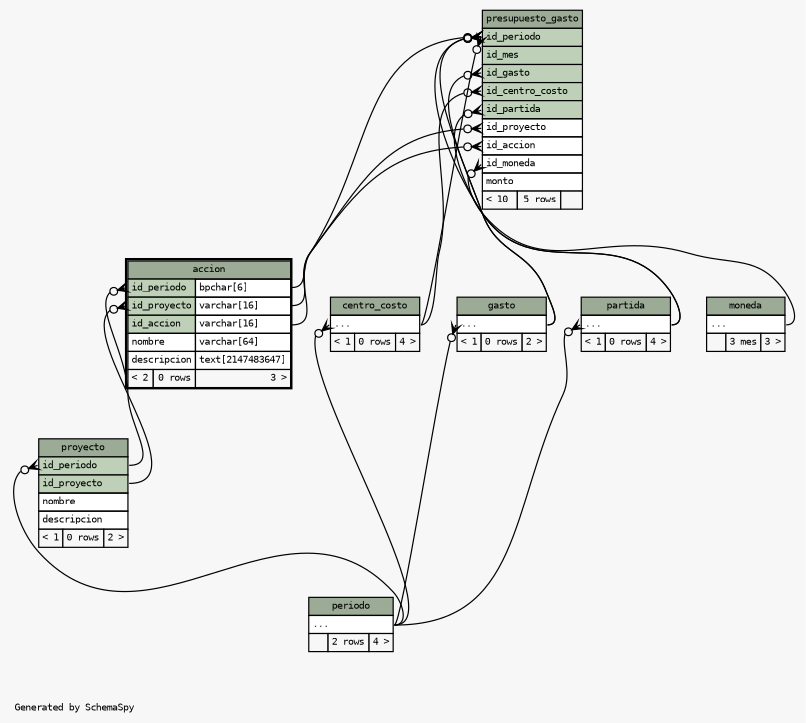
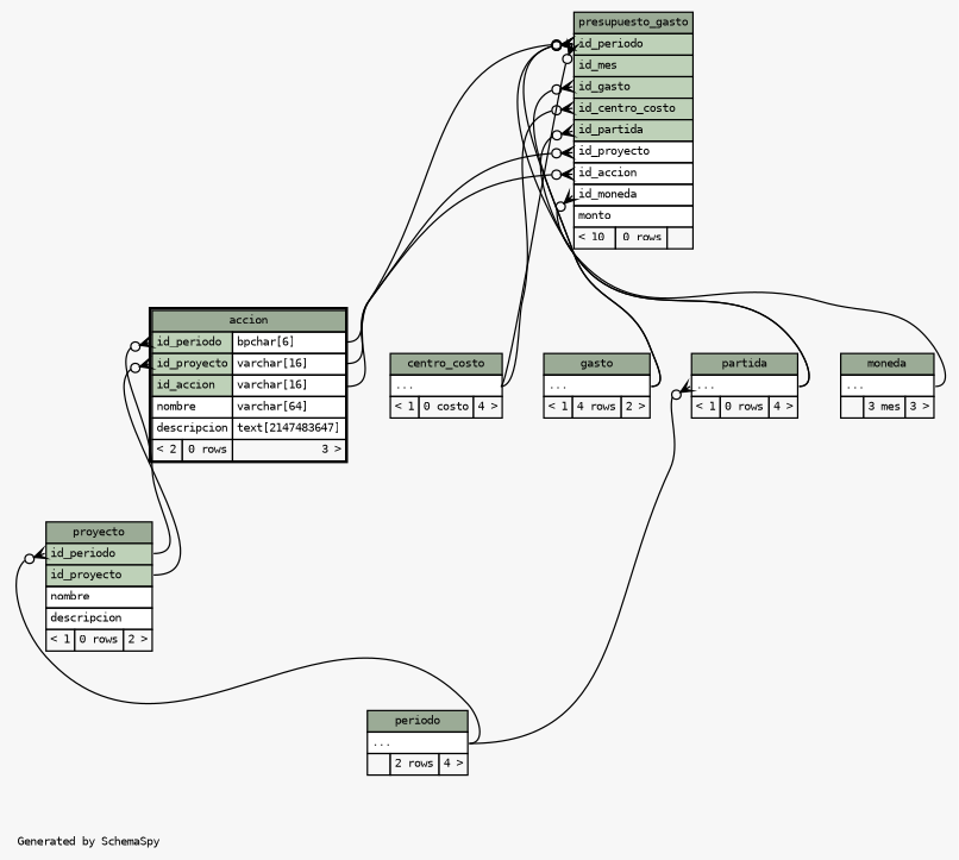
  digraph {
    bgcolor="#f7f7f7"
    fontname=monospace
    fontsize=8
    label="\nGenerated by SchemaSpy"
    labeljust=l
    nodesep=0.18
    rankdir=TB
    ranksep=0.46
    node [fontname=monospace fontsize=8 shape=plaintext]
    edge [arrowhead=none arrowsize=0.8 arrowtail=crowodot dir=back headport="elipses:e" tailport="id_periodo:w"]
    n1 [label=<     <TABLE BORDER="2" CELLBORDER="1" CELLSPACING="0" BGCOLOR="#ffffff">       <TR><TD COLSPAN="3" BGCOLOR="#9bab96" ALIGN="CENTER">accion</TD></TR>       <TR><TD PORT="id_periodo" COLSPAN="2" BGCOLOR="#bed1b8" ALIGN="LEFT">id_periodo</TD><TD PORT="id_periodo.type" ALIGN="LEFT">bpchar[6]</TD></TR>       <TR><TD PORT="id_proyecto" COLSPAN="2" BGCOLOR="#bed1b8" ALIGN="LEFT">id_proyecto</TD><TD PORT="id_proyecto.type" ALIGN="LEFT">varchar[16]</TD></TR>       <TR><TD PORT="id_accion" COLSPAN="2" BGCOLOR="#bed1b8" ALIGN="LEFT">id_accion</TD><TD PORT="id_accion.type" ALIGN="LEFT">varchar[16]</TD></TR>       <TR><TD PORT="nombre" COLSPAN="2" ALIGN="LEFT">nombre</TD><TD PORT="nombre.type" ALIGN="LEFT">varchar[64]</TD></TR>       <TR><TD PORT="descripcion" COLSPAN="2" ALIGN="LEFT">descripcion</TD><TD PORT="descripcion.type" ALIGN="LEFT">text[2147483647]</TD></TR>       <TR><TD ALIGN="LEFT" BGCOLOR="#f7f7f7">&lt; 2</TD><TD ALIGN="RIGHT" BGCOLOR="#f7f7f7">0 rows</TD><TD ALIGN="RIGHT" BGCOLOR="#f7f7f7">3 &gt;</TD></TR>     </TABLE>>]
    n2 [label=<     <TABLE BORDER="0" CELLBORDER="1" CELLSPACING="0" BGCOLOR="#ffffff">       <TR><TD COLSPAN="3" BGCOLOR="#9bab96" ALIGN="CENTER">proyecto</TD></TR>       <TR><TD PORT="id_periodo" COLSPAN="3" BGCOLOR="#bed1b8" ALIGN="LEFT">id_periodo</TD></TR>       <TR><TD PORT="id_proyecto" COLSPAN="3" BGCOLOR="#bed1b8" ALIGN="LEFT">id_proyecto</TD></TR>       <TR><TD PORT="nombre" COLSPAN="3" ALIGN="LEFT">nombre</TD></TR>       <TR><TD PORT="descripcion" COLSPAN="3" ALIGN="LEFT">descripcion</TD></TR>       <TR><TD ALIGN="LEFT" BGCOLOR="#f7f7f7">&lt; 1</TD><TD ALIGN="RIGHT" BGCOLOR="#f7f7f7">0 rows</TD><TD ALIGN="RIGHT" BGCOLOR="#f7f7f7">2 &gt;</TD></TR>     </TABLE>>]
    n3 [label=<     <TABLE BORDER="0" CELLBORDER="1" CELLSPACING="0" BGCOLOR="#ffffff">       <TR><TD COLSPAN="3" BGCOLOR="#9bab96" ALIGN="CENTER">periodo</TD></TR>       <TR><TD PORT="elipses" COLSPAN="3" ALIGN="LEFT">...</TD></TR>       <TR><TD ALIGN="LEFT" BGCOLOR="#f7f7f7">  </TD><TD ALIGN="RIGHT" BGCOLOR="#f7f7f7">2 rows</TD><TD ALIGN="RIGHT" BGCOLOR="#f7f7f7">4 &gt;</TD></TR>     </TABLE>>]
-   n4 [label=<     <TABLE BORDER="0" CELLBORDER="1" CELLSPACING="0" BGCOLOR="#ffffff">       <TR><TD COLSPAN="3" BGCOLOR="#9bab96" ALIGN="CENTER">centro_costo</TD></TR>       <TR><TD PORT="elipses" COLSPAN="3" ALIGN="LEFT">...</TD></TR>       <TR><TD ALIGN="LEFT" BGCOLOR="#f7f7f7">&lt; 1</TD><TD ALIGN="RIGHT" BGCOLOR="#f7f7f7">0 rows</TD><TD ALIGN="RIGHT" BGCOLOR="#f7f7f7">4 &gt;</TD></TR>     </TABLE>>]
-   n5 [label=<     <TABLE BORDER="0" CELLBORDER="1" CELLSPACING="0" BGCOLOR="#ffffff">       <TR><TD COLSPAN="3" BGCOLOR="#9bab96" ALIGN="CENTER">gasto</TD></TR>       <TR><TD PORT="elipses" COLSPAN="3" ALIGN="LEFT">...</TD></TR>       <TR><TD ALIGN="LEFT" BGCOLOR="#f7f7f7">&lt; 1</TD><TD ALIGN="RIGHT" BGCOLOR="#f7f7f7">0 rows</TD><TD ALIGN="RIGHT" BGCOLOR="#f7f7f7">2 &gt;</TD></TR>     </TABLE>>]
+   n4 [label=<     <TABLE BORDER="0" CELLBORDER="1" CELLSPACING="0" BGCOLOR="#ffffff">       <TR><TD COLSPAN="3" BGCOLOR="#9bab96" ALIGN="CENTER">centro_costo</TD></TR>       <TR><TD PORT="elipses" COLSPAN="3" ALIGN="LEFT">...</TD></TR>       <TR><TD ALIGN="LEFT" BGCOLOR="#f7f7f7">&lt; 1</TD><TD ALIGN="RIGHT" BGCOLOR="#f7f7f7">0 costo</TD><TD ALIGN="RIGHT" BGCOLOR="#f7f7f7">4 &gt;</TD></TR>     </TABLE>>]
+   n5 [label=<     <TABLE BORDER="0" CELLBORDER="1" CELLSPACING="0" BGCOLOR="#ffffff">       <TR><TD COLSPAN="3" BGCOLOR="#9bab96" ALIGN="CENTER">gasto</TD></TR>       <TR><TD PORT="elipses" COLSPAN="3" ALIGN="LEFT">...</TD></TR>       <TR><TD ALIGN="LEFT" BGCOLOR="#f7f7f7">&lt; 1</TD><TD ALIGN="RIGHT" BGCOLOR="#f7f7f7">4 rows</TD><TD ALIGN="RIGHT" BGCOLOR="#f7f7f7">2 &gt;</TD></TR>     </TABLE>>]
    n6 [label=<     <TABLE BORDER="0" CELLBORDER="1" CELLSPACING="0" BGCOLOR="#ffffff">       <TR><TD COLSPAN="3" BGCOLOR="#9bab96" ALIGN="CENTER">partida</TD></TR>       <TR><TD PORT="elipses" COLSPAN="3" ALIGN="LEFT">...</TD></TR>       <TR><TD ALIGN="LEFT" BGCOLOR="#f7f7f7">&lt; 1</TD><TD ALIGN="RIGHT" BGCOLOR="#f7f7f7">0 rows</TD><TD ALIGN="RIGHT" BGCOLOR="#f7f7f7">4 &gt;</TD></TR>     </TABLE>>]
-   n7 [label=<     <TABLE BORDER="0" CELLBORDER="1" CELLSPACING="0" BGCOLOR="#ffffff">       <TR><TD COLSPAN="3" BGCOLOR="#9bab96" ALIGN="CENTER">presupuesto_gasto</TD></TR>       <TR><TD PORT="id_periodo" COLSPAN="3" BGCOLOR="#bed1b8" ALIGN="LEFT">id_periodo</TD></TR>       <TR><TD PORT="id_mes" COLSPAN="3" BGCOLOR="#bed1b8" ALIGN="LEFT">id_mes</TD></TR>       <TR><TD PORT="id_gasto" COLSPAN="3" BGCOLOR="#bed1b8" ALIGN="LEFT">id_gasto</TD></TR>       <TR><TD PORT="id_centro_costo" COLSPAN="3" BGCOLOR="#bed1b8" ALIGN="LEFT">id_centro_costo</TD></TR>       <TR><TD PORT="id_partida" COLSPAN="3" BGCOLOR="#bed1b8" ALIGN="LEFT">id_partida</TD></TR>       <TR><TD PORT="id_proyecto" COLSPAN="3" ALIGN="LEFT">id_proyecto</TD></TR>       <TR><TD PORT="id_accion" COLSPAN="3" ALIGN="LEFT">id_accion</TD></TR>       <TR><TD PORT="id_moneda" COLSPAN="3" ALIGN="LEFT">id_moneda</TD></TR>       <TR><TD PORT="monto" COLSPAN="3" ALIGN="LEFT">monto</TD></TR>       <TR><TD ALIGN="LEFT" BGCOLOR="#f7f7f7">&lt; 10</TD><TD ALIGN="RIGHT" BGCOLOR="#f7f7f7">5 rows</TD><TD ALIGN="RIGHT" BGCOLOR="#f7f7f7">  </TD></TR>     </TABLE>>]
+   n7 [label=<     <TABLE BORDER="0" CELLBORDER="1" CELLSPACING="0" BGCOLOR="#ffffff">       <TR><TD COLSPAN="3" BGCOLOR="#9bab96" ALIGN="CENTER">presupuesto_gasto</TD></TR>       <TR><TD PORT="id_periodo" COLSPAN="3" BGCOLOR="#bed1b8" ALIGN="LEFT">id_periodo</TD></TR>       <TR><TD PORT="id_mes" COLSPAN="3" BGCOLOR="#bed1b8" ALIGN="LEFT">id_mes</TD></TR>       <TR><TD PORT="id_gasto" COLSPAN="3" BGCOLOR="#bed1b8" ALIGN="LEFT">id_gasto</TD></TR>       <TR><TD PORT="id_centro_costo" COLSPAN="3" BGCOLOR="#bed1b8" ALIGN="LEFT">id_centro_costo</TD></TR>       <TR><TD PORT="id_partida" COLSPAN="3" BGCOLOR="#bed1b8" ALIGN="LEFT">id_partida</TD></TR>       <TR><TD PORT="id_proyecto" COLSPAN="3" ALIGN="LEFT">id_proyecto</TD></TR>       <TR><TD PORT="id_accion" COLSPAN="3" ALIGN="LEFT">id_accion</TD></TR>       <TR><TD PORT="id_moneda" COLSPAN="3" ALIGN="LEFT">id_moneda</TD></TR>       <TR><TD PORT="monto" COLSPAN="3" ALIGN="LEFT">monto</TD></TR>       <TR><TD ALIGN="LEFT" BGCOLOR="#f7f7f7">&lt; 10</TD><TD ALIGN="RIGHT" BGCOLOR="#f7f7f7">0 rows</TD><TD ALIGN="RIGHT" BGCOLOR="#f7f7f7">  </TD></TR>     </TABLE>>]
    n8 [label=<     <TABLE BORDER="0" CELLBORDER="1" CELLSPACING="0" BGCOLOR="#ffffff">       <TR><TD COLSPAN="3" BGCOLOR="#9bab96" ALIGN="CENTER">moneda</TD></TR>       <TR><TD PORT="elipses" COLSPAN="3" ALIGN="LEFT">...</TD></TR>       <TR><TD ALIGN="LEFT" BGCOLOR="#f7f7f7">  </TD><TD ALIGN="RIGHT" BGCOLOR="#f7f7f7">3 mes</TD><TD ALIGN="RIGHT" BGCOLOR="#f7f7f7">3 &gt;</TD></TR>     </TABLE>>]
    n1 -> n2 [headport="id_periodo:e"]
    n1 -> n2 [headport="id_proyecto:e" tailport="id_proyecto:w"]
    n2 -> n3
-   n4 -> n3 [tailport="elipses:w"]
-   n5 -> n3 [tailport="elipses:w"]
    n6 -> n3 [tailport="elipses:w"]
    n7 -> n1 [headport="id_accion.type:e" tailport="id_accion:w"]
    n7 -> n1 [headport="id_periodo.type:e"]
    n7 -> n1 [headport="id_proyecto.type:e" tailport="id_proyecto:w"]
    n7 -> n4 [tailport="id_centro_costo:w"]
    n7 -> n4
    n7 -> n5 [tailport="id_gasto:w"]
    n7 -> n5
    n7 -> n6 [tailport="id_partida:w"]
    n7 -> n6
    n7 -> n8 [tailport="id_moneda:w"]
  }
